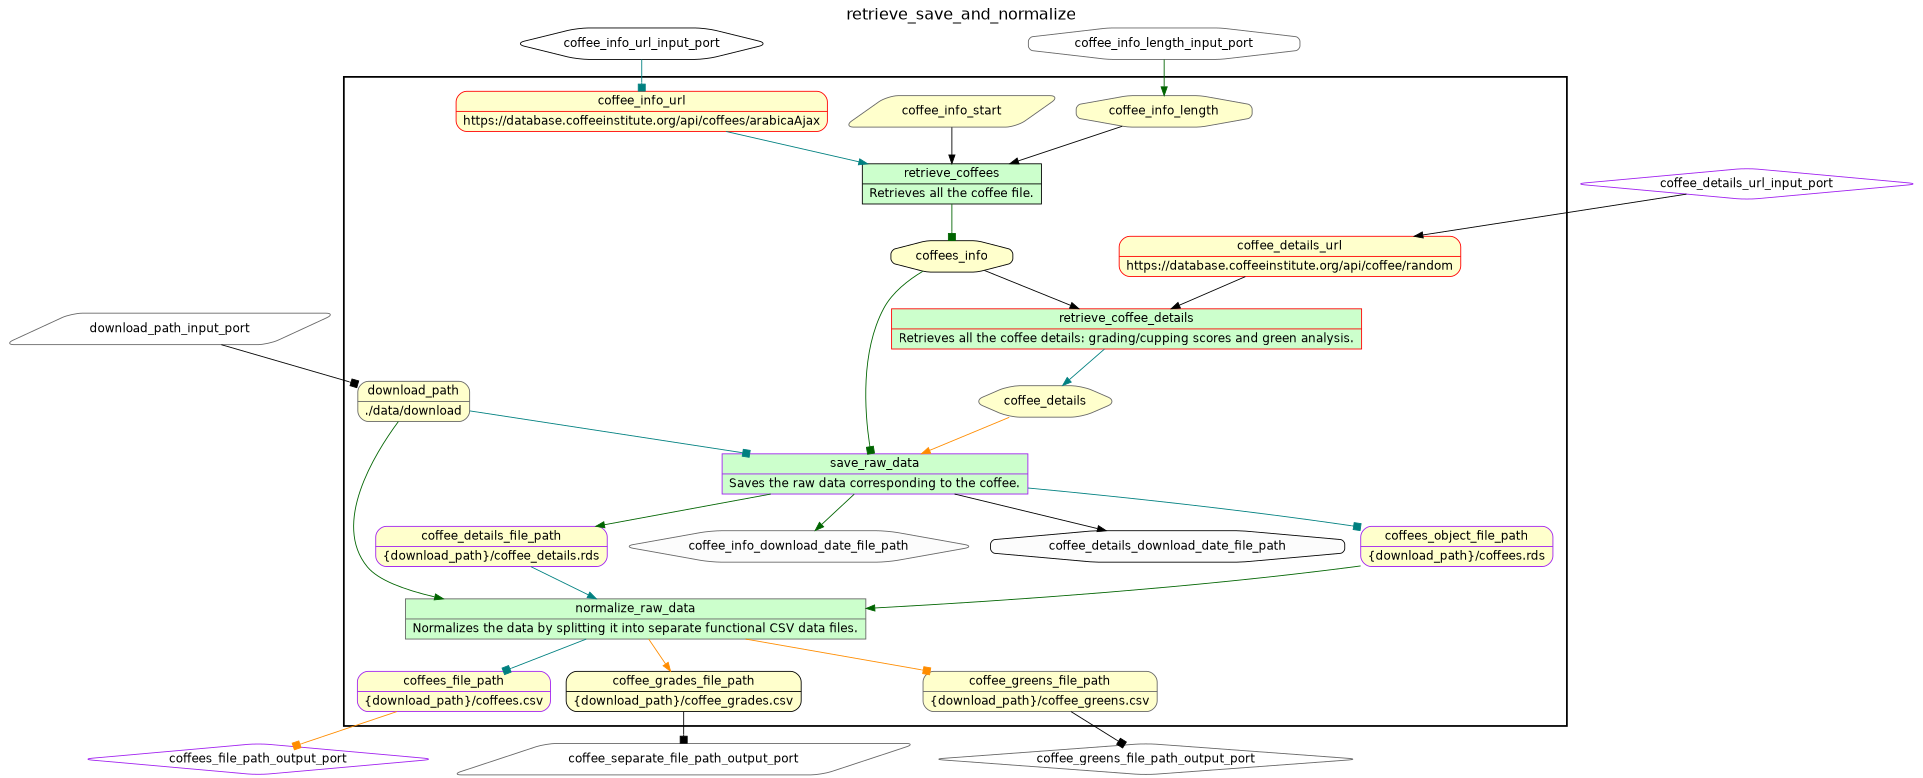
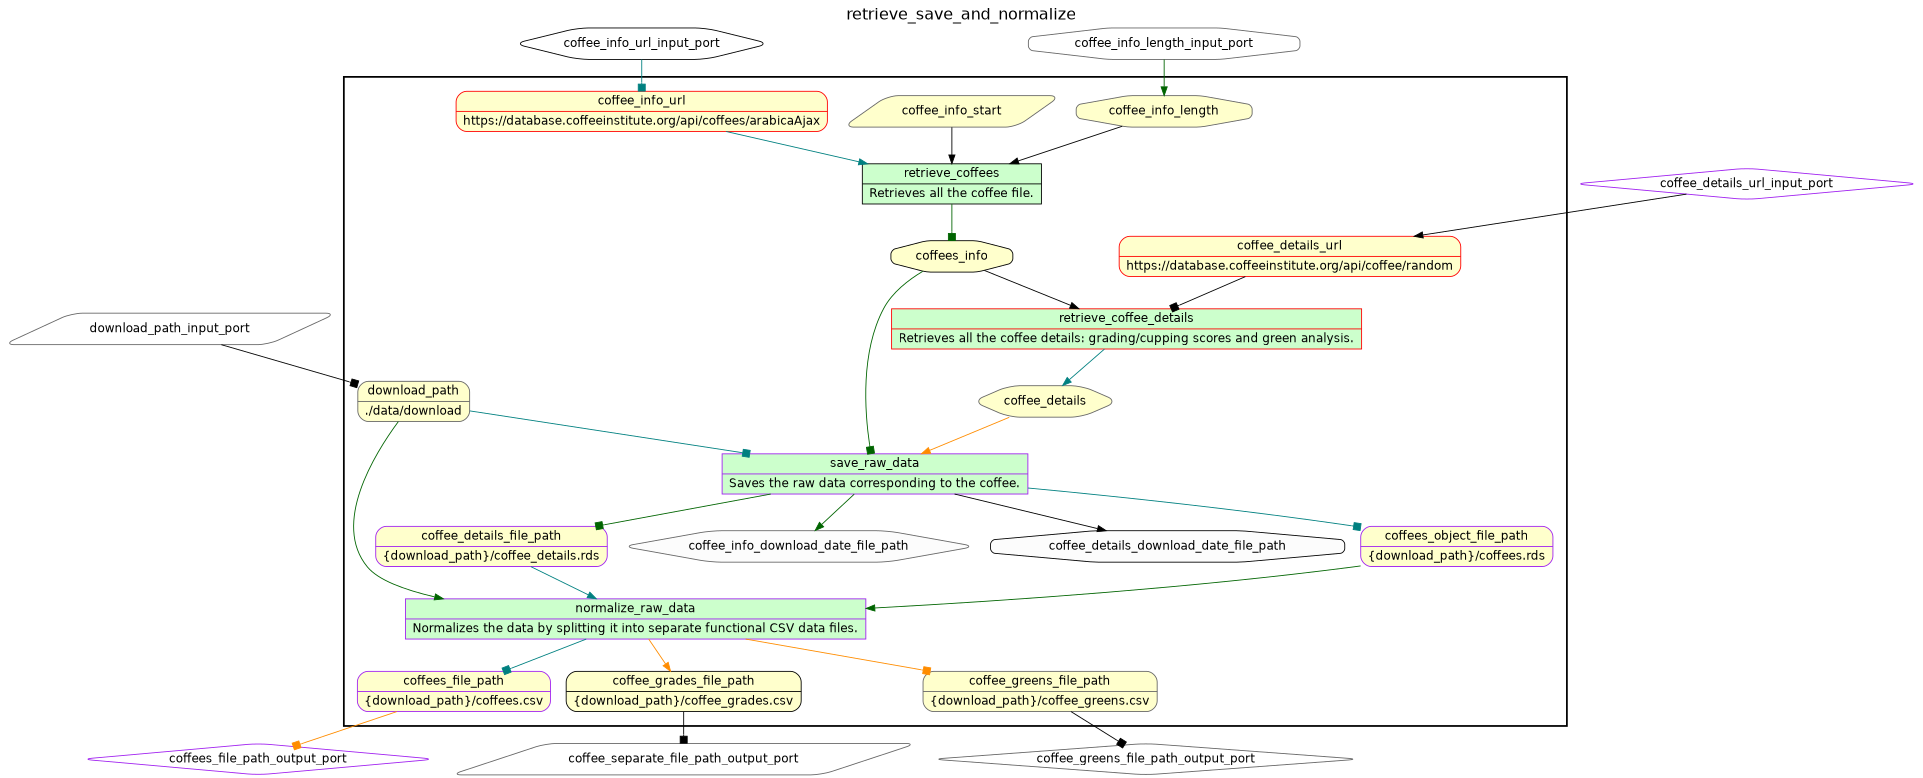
  digraph {
    fontname=Helvetica
    fontsize=18
    label=retrieve_save_and_normalize
    labelloc=t
    rankdir=TB
    node [color=gray40 fillcolor="#FFFFCC" fontname=Helvetica peripheries=1 shape=record style="rounded,filled"]
    edge [arrowhead=normal color=black]
    n1 [color=black fillcolor="#CCFFCC" label="{<f0> retrieve_coffees |<f1> Retrieves all the coffee file.}" rankdir=LR style=filled]
    coffees_info [color=black shape=octagon]
    n3 [color=red fillcolor="#CCFFCC" label="{<f0> retrieve_coffee_details |<f1> Retrieves all the coffee details\: grading/cupping scores and green analysis.}" rankdir=LR style=filled]
    coffee_details [shape=hexagon]
    n5 [color=purple fillcolor="#CCFFCC" label="{<f0> save_raw_data |<f1> Saves the raw data corresponding to the coffee.}" rankdir=LR style=filled]
    n6 [color=purple label="{<f0> coffees_object_file_path |<f1> \{download_path\}/coffees.rds}" rankdir=LR]
    n7 [color=purple label="{<f0> coffee_details_file_path |<f1> \{download_path\}/coffee_details.rds}" rankdir=LR]
    coffee_info_download_date_file_path [fillcolor="#FCFCFC" shape=hexagon]
    coffee_details_download_date_file_path [color=black fillcolor="#FCFCFC" shape=octagon]
-   n10 [fillcolor="#CCFFCC" label="{<f0> normalize_raw_data |<f1> Normalizes the data by splitting it into separate functional CSV data files.}" rankdir=LR style=filled]
+   n10 [color=purple fillcolor="#CCFFCC" label="{<f0> normalize_raw_data |<f1> Normalizes the data by splitting it into separate functional CSV data files.}" rankdir=LR style=filled]
    n11 [color=purple label="{<f0> coffees_file_path |<f1> \{download_path\}/coffees.csv}" rankdir=LR]
    n12 [color=black label="{<f0> coffee_grades_file_path |<f1> \{download_path\}/coffee_grades.csv}" rankdir=LR]
    n13 [label="{<f0> coffee_greens_file_path |<f1> \{download_path\}/coffee_greens.csv}" rankdir=LR]
    n14 [color=red label="{<f0> coffee_info_url |<f1> https\://database.coffeeinstitute.org/api/coffees/arabicaAjax}" rankdir=LR]
    coffee_info_start [shape=parallelogram]
    coffee_info_length [shape=octagon]
    n17 [color=red label="{<f0> coffee_details_url |<f1> https\://database.coffeeinstitute.org/api/coffee/random}" rankdir=LR]
    n18 [label="{<f0> download_path |<f1> ./data/download}" rankdir=LR]
    coffees_file_path_output_port [color=purple fillcolor="#FFFFFF" shape=diamond width=0.2]
    n20 [fillcolor="#FFFFFF" label=coffee_separate_file_path_output_port shape=parallelogram width=0.2]
    coffee_greens_file_path_output_port [fillcolor="#FFFFFF" shape=diamond width=0.2]
    coffee_info_url_input_port [color=black fillcolor="#FFFFFF" shape=hexagon width=0.2]
    coffee_details_url_input_port [color=purple fillcolor="#FFFFFF" shape=diamond width=0.2]
    coffee_info_length_input_port [fillcolor="#FFFFFF" shape=octagon width=0.2]
    download_path_input_port [fillcolor="#FFFFFF" shape=parallelogram width=0.2]
    subgraph cluster_1 {
      color=black
      label=""
      penwidth=2
      subgraph cluster_2 {
        color=black
        label=""
        penwidth=0
        n1
        coffees_info
        n3
        coffee_details
        n5
        n6
        n7
        coffee_info_download_date_file_path
        coffee_details_download_date_file_path
        n10
        n11
        n12
        n13
        n14
        coffee_info_start
        coffee_info_length
        n17
        n18
      }
    }
    n1 -> coffees_info [arrowhead=box color=darkgreen]
    coffees_info -> n3
    coffees_info -> n5 [arrowhead=box color=darkgreen]
    n3 -> coffee_details [color=teal]
    coffee_details -> n5 [color=darkorange]
    n5 -> n6 [arrowhead=box color=teal]
-   n5 -> n7 [color=darkgreen]
+   n5 -> n7 [arrowhead=box color=darkgreen]
    n5 -> coffee_info_download_date_file_path [color=darkgreen]
    n5 -> coffee_details_download_date_file_path
    n6 -> n10 [color=darkgreen]
    n7 -> n10 [color=teal]
    n10 -> n11 [arrowhead=box color=teal]
    n10 -> n12 [color=darkorange]
    n10 -> n13 [arrowhead=box color=darkorange]
    n11 -> coffees_file_path_output_port [arrowhead=box color=darkorange]
    n12 -> n20 [arrowhead=box]
    n13 -> coffee_greens_file_path_output_port [arrowhead=box]
    n14 -> n1 [color=teal]
    coffee_info_start -> n1
    coffee_info_length -> n1
-   n17 -> n3
+   n17 -> n3 [arrowhead=box]
    n18 -> n5 [arrowhead=box color=teal]
    n18 -> n10 [color=darkgreen]
    coffee_info_url_input_port -> n14 [arrowhead=box color=teal]
    coffee_details_url_input_port -> n17
    coffee_info_length_input_port -> coffee_info_length [color=darkgreen]
    download_path_input_port -> n18 [arrowhead=box]
  }
